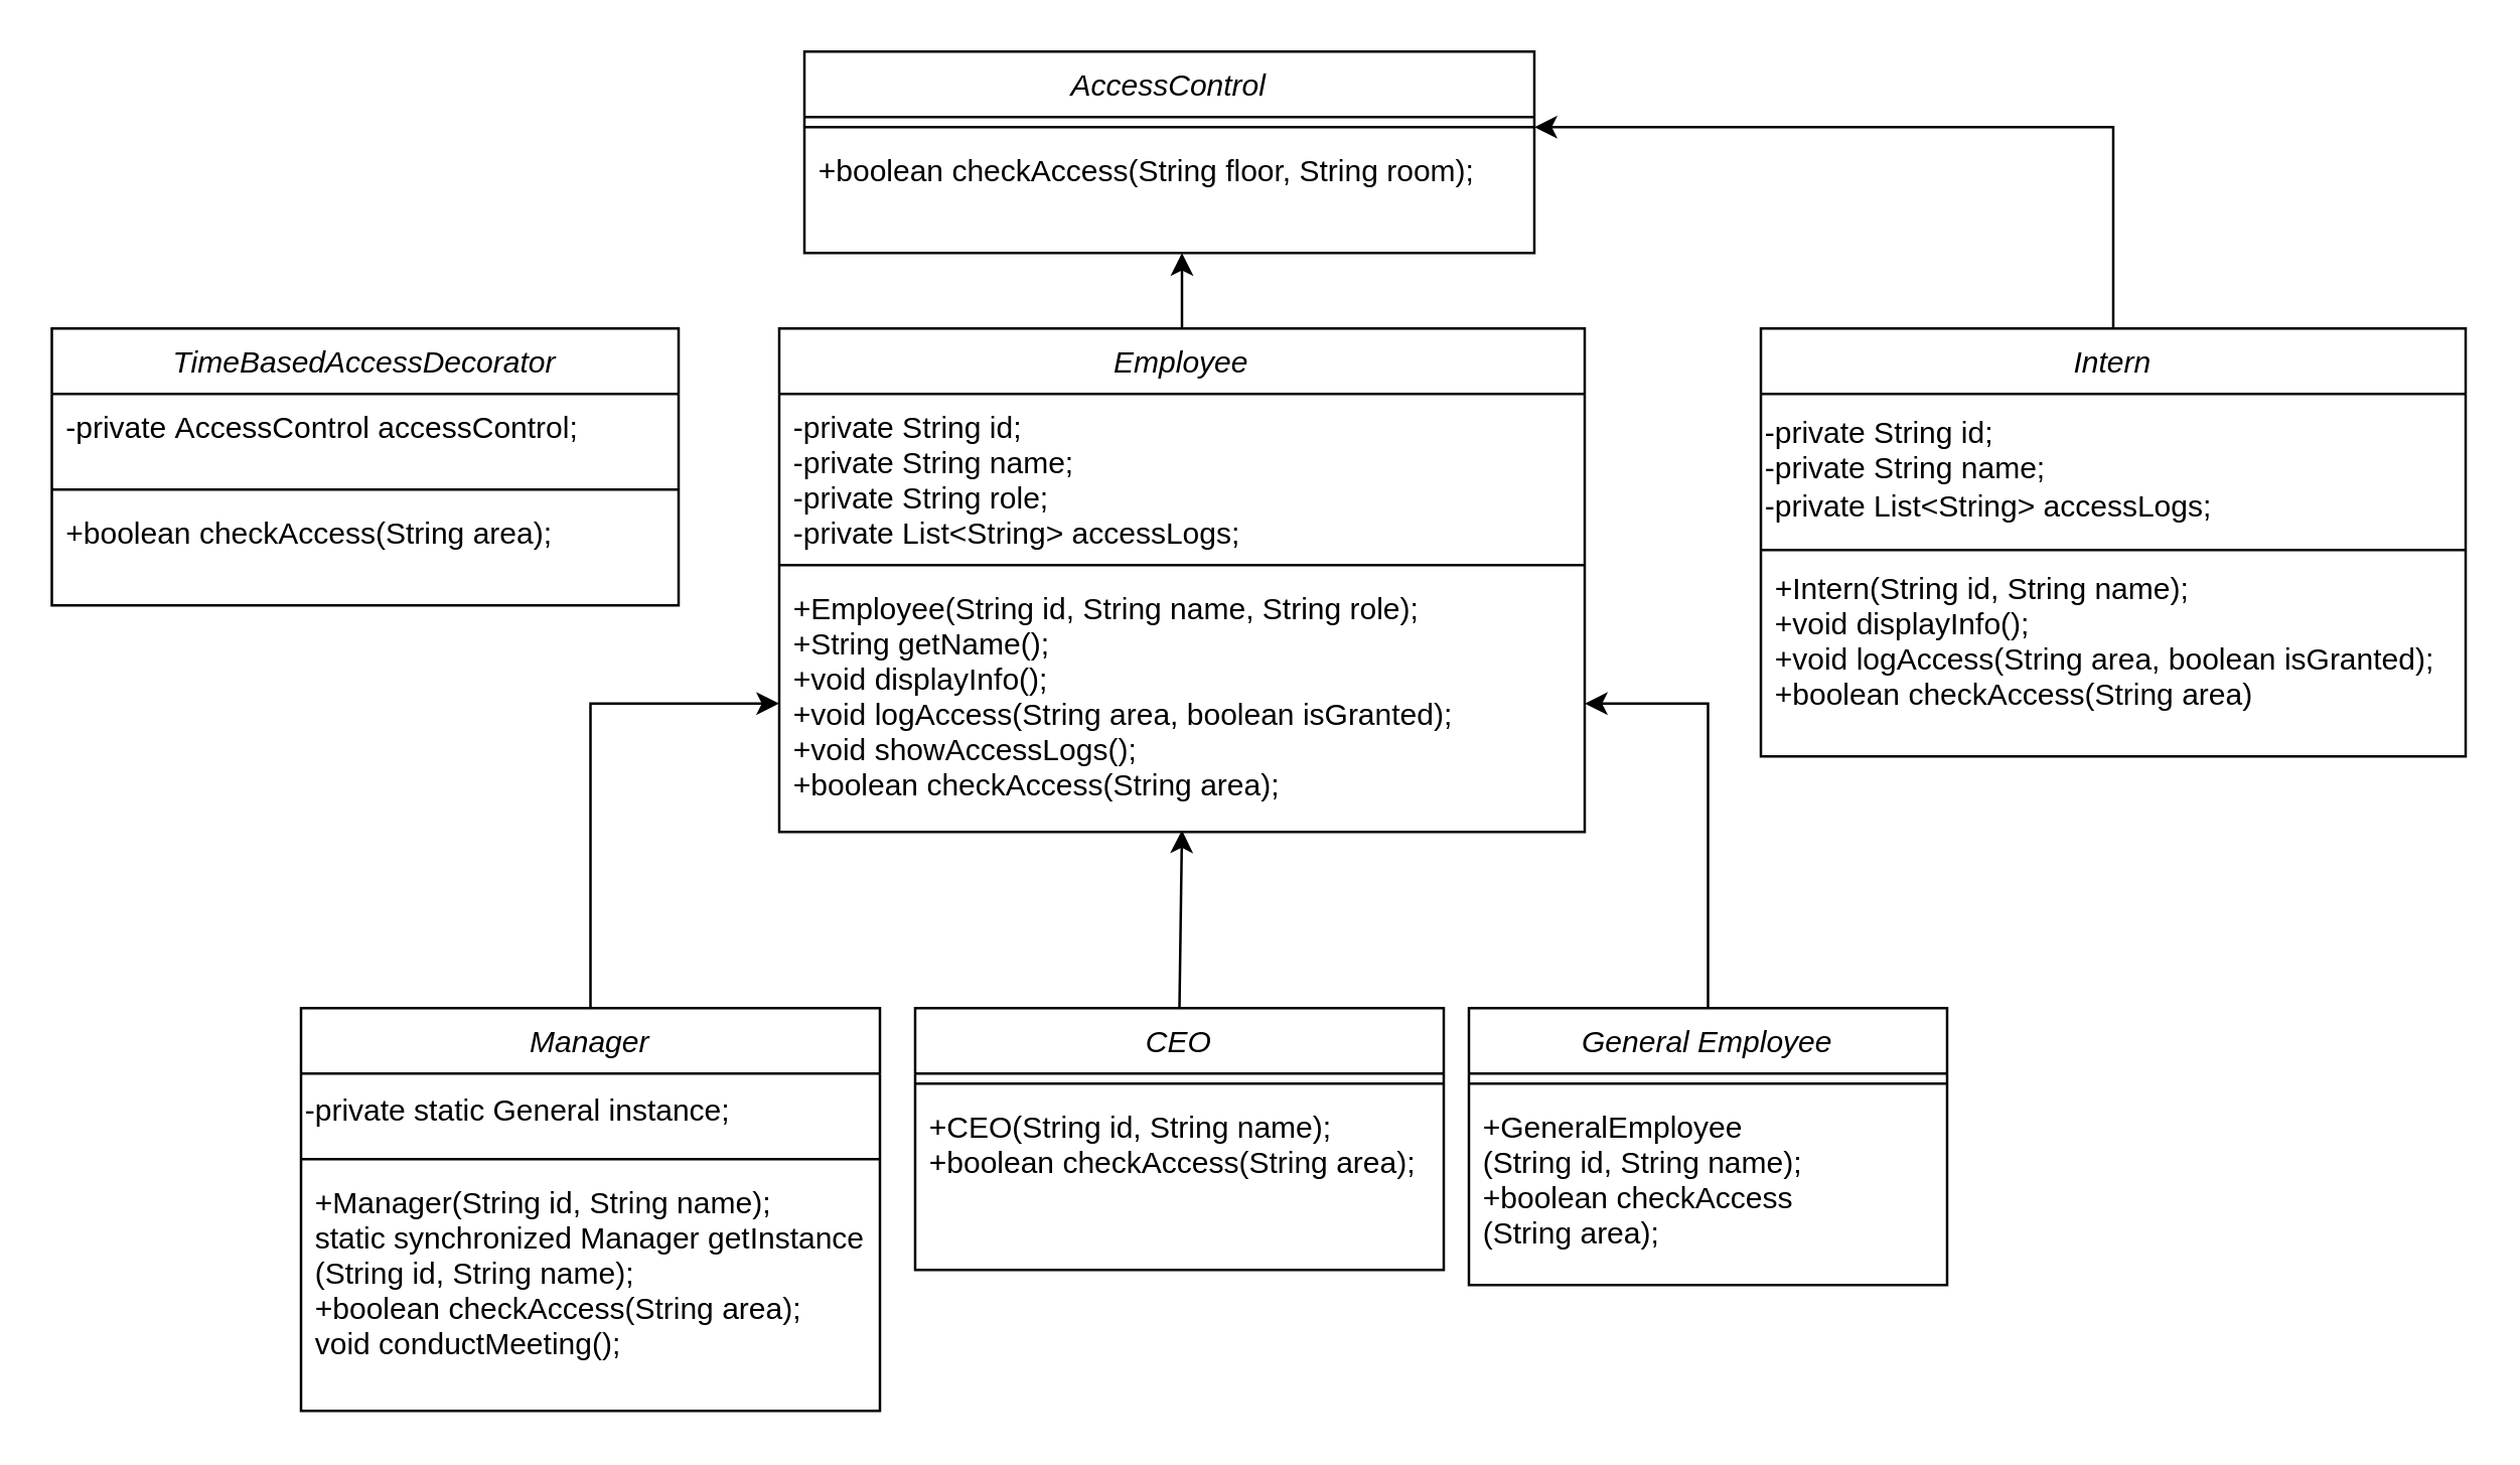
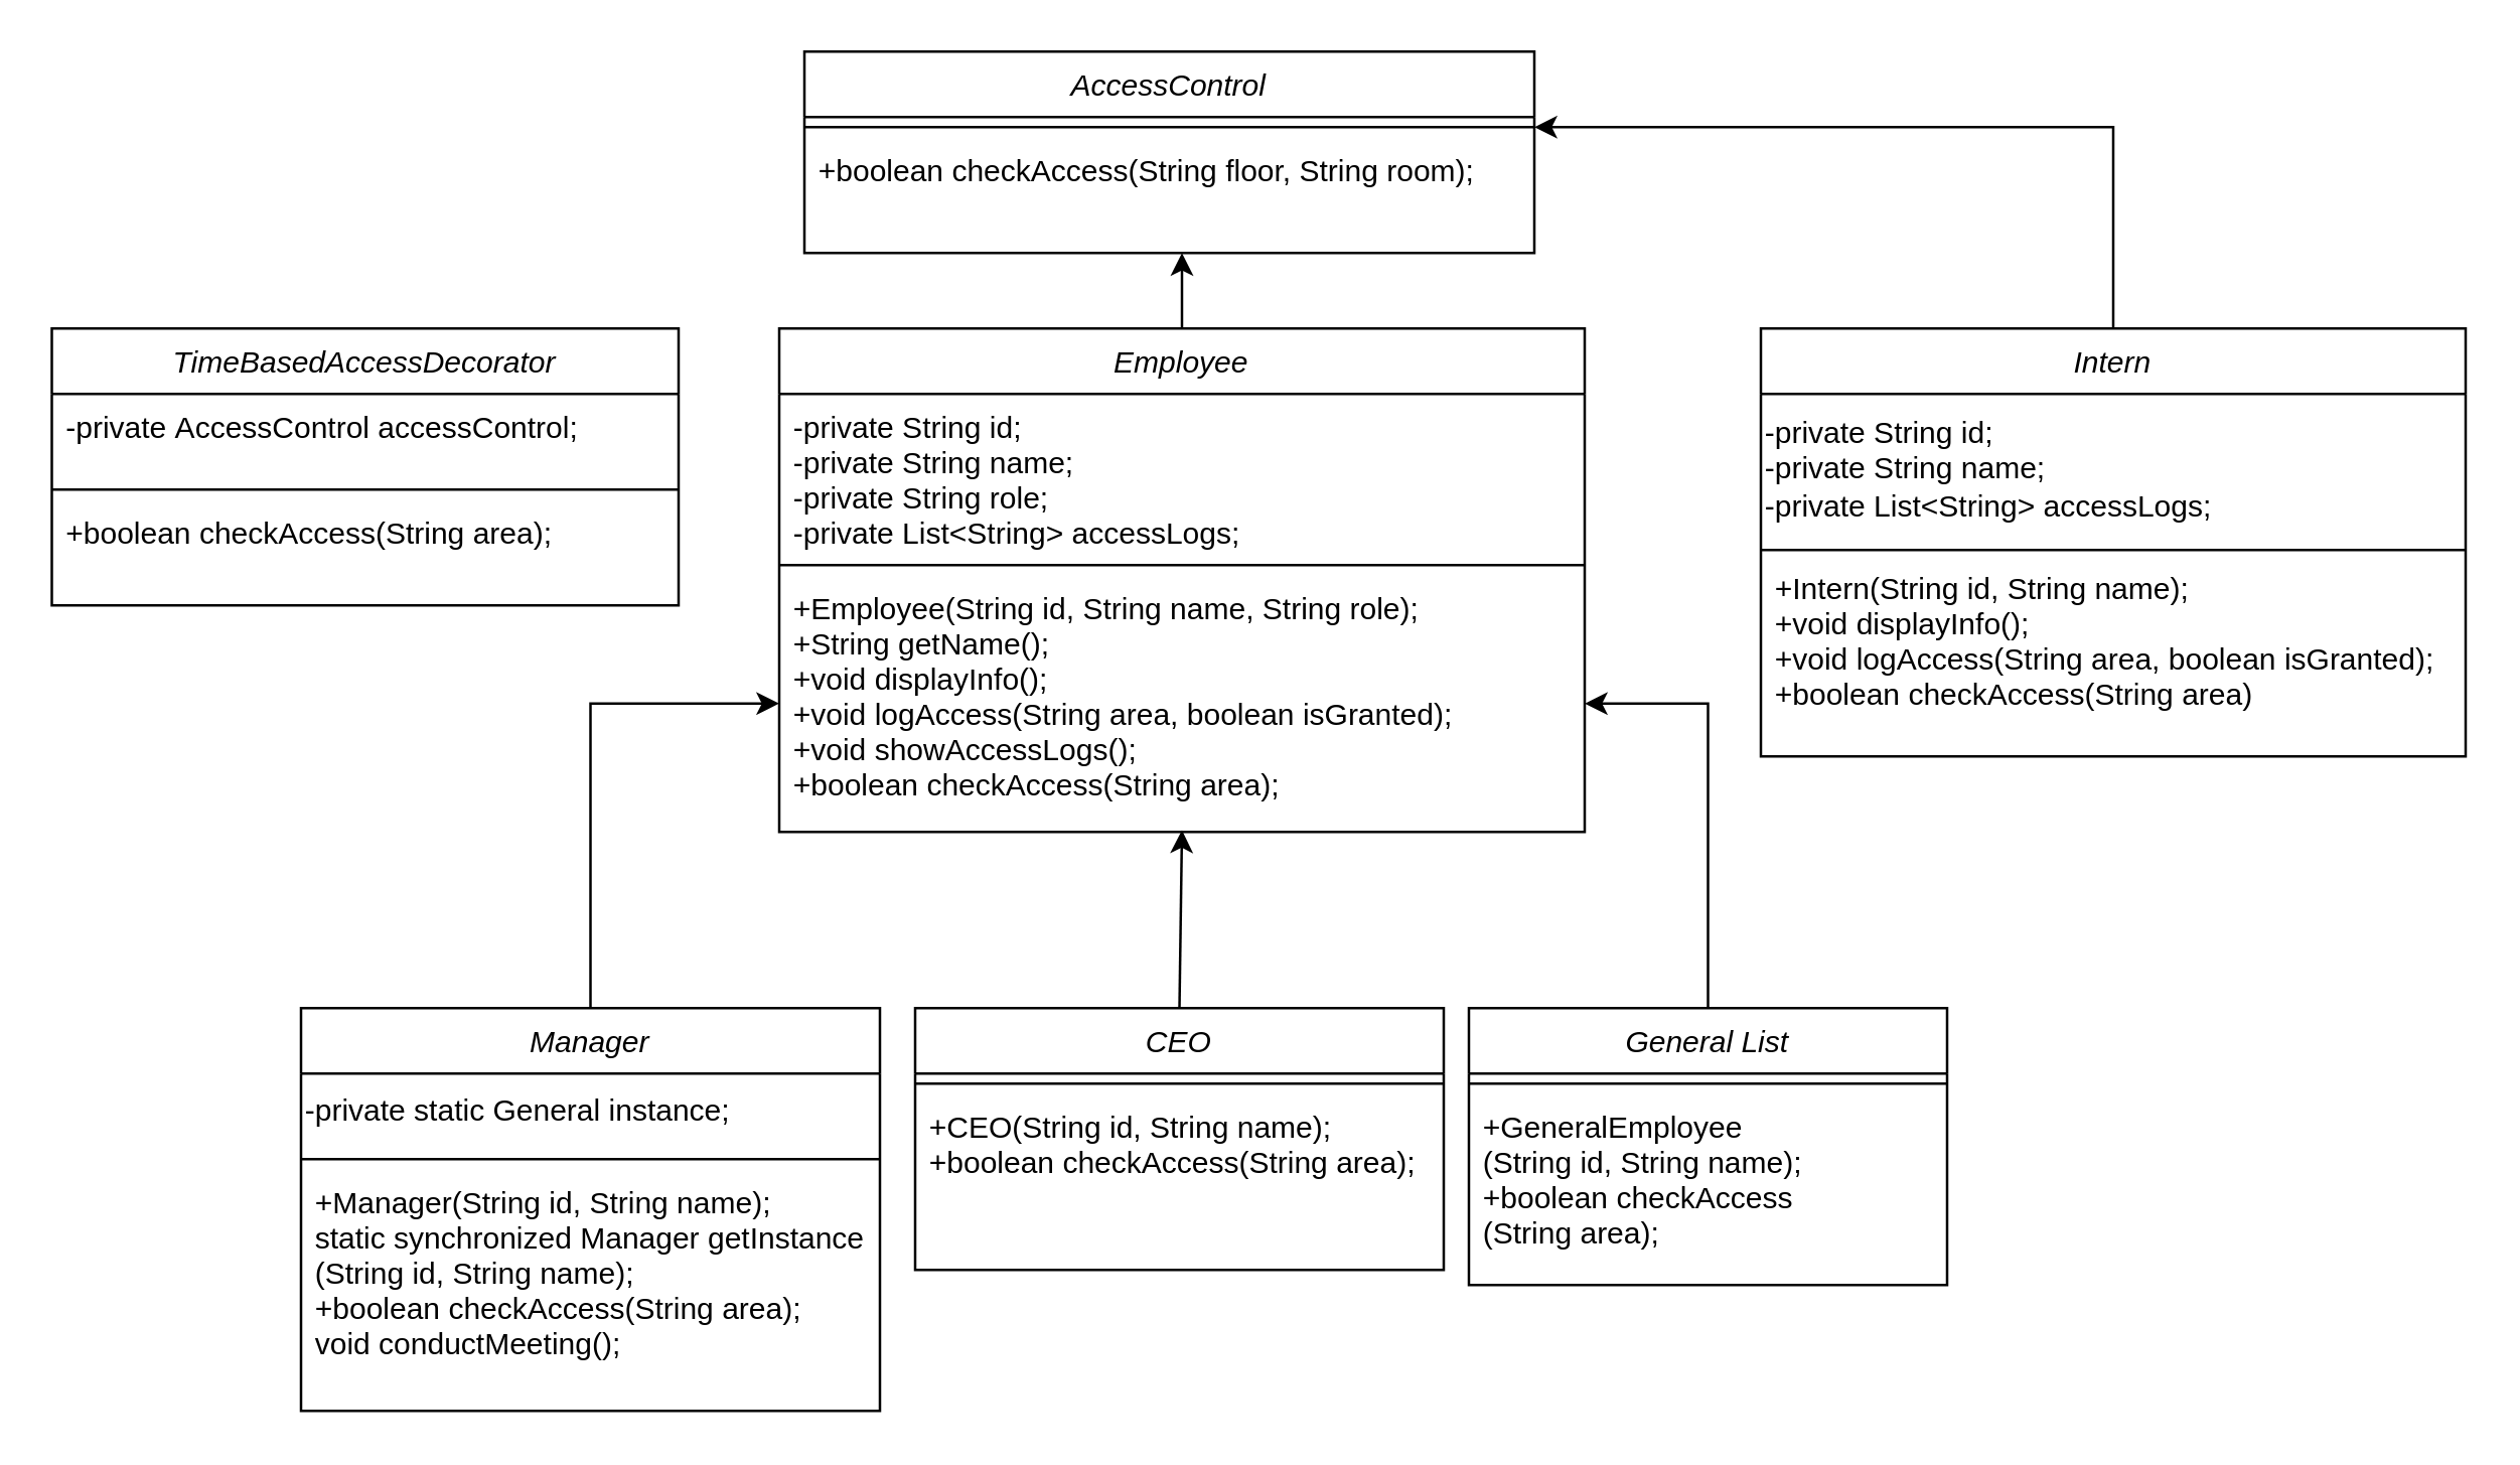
  <mxCell id="0" />
  <mxCell id="1" parent="0" />
  <mxCell id="2" style="edgeStyle=orthogonalEdgeStyle;rounded=0;orthogonalLoop=1;jettySize=auto;html=1;" parent="1" source="3" edge="1"><mxGeometry relative="1" as="geometry"><mxPoint x="469" y="100" as="targetPoint" /></mxGeometry></mxCell>
  <mxCell id="3" value="Employee" style="swimlane;fontStyle=2;align=center;verticalAlign=top;childLayout=stackLayout;horizontal=1;startSize=26;horizontalStack=0;resizeParent=1;resizeLast=0;collapsible=1;marginBottom=0;rounded=0;shadow=0;strokeWidth=1;" parent="1" vertex="1"><mxGeometry x="309" y="130" width="320" height="200" as="geometry"><mxRectangle x="220" y="120" width="160" height="26" as="alternateBounds" /></mxGeometry></mxCell>
  <mxCell id="4" value="-private String id;&#10;-private String name;&#10;-private String role;&#10;-private List&lt;String&gt; accessLogs;" style="text;align=left;verticalAlign=top;spacingLeft=4;spacingRight=4;overflow=hidden;rotatable=0;points=[[0,0.5],[1,0.5]];portConstraint=eastwest;rounded=0;shadow=0;html=0;" parent="3" vertex="1"><mxGeometry y="26" width="320" height="64" as="geometry" /></mxCell>
  <mxCell id="5" value="" style="line;html=1;strokeWidth=1;align=left;verticalAlign=middle;spacingTop=-1;spacingLeft=3;spacingRight=3;rotatable=0;labelPosition=right;points=[];portConstraint=eastwest;" parent="3" vertex="1"><mxGeometry y="90" width="320" height="8" as="geometry" /></mxCell>
  <mxCell id="6" value="+Employee(String id, String name, String role);&#10;+String getName();&#10;+void displayInfo();&#10;+void logAccess(String area, boolean isGranted);&#10;+void showAccessLogs();&#10;+boolean checkAccess(String area);" style="text;align=left;verticalAlign=top;spacingLeft=4;spacingRight=4;overflow=hidden;rotatable=0;points=[[0,0.5],[1,0.5]];portConstraint=eastwest;" parent="3" vertex="1"><mxGeometry y="98" width="320" height="102" as="geometry" /></mxCell>
  <mxCell id="7" style="edgeStyle=orthogonalEdgeStyle;rounded=0;orthogonalLoop=1;jettySize=auto;html=1;entryX=0;entryY=0.5;entryDx=0;entryDy=0;" edge="1" parent="1" source="8" target="6"><mxGeometry relative="1" as="geometry" /></mxCell>
  <mxCell id="8" value="Manager" style="swimlane;fontStyle=2;align=center;verticalAlign=top;childLayout=stackLayout;horizontal=1;startSize=26;horizontalStack=0;resizeParent=1;resizeLast=0;collapsible=1;marginBottom=0;rounded=0;shadow=0;strokeWidth=1;" parent="1" vertex="1"><mxGeometry x="119" y="400" width="230" height="160" as="geometry"><mxRectangle x="220" y="120" width="160" height="26" as="alternateBounds" /></mxGeometry></mxCell>
  <mxCell id="9" value="-private static General instance;" style="text;html=1;align=left;verticalAlign=middle;resizable=0;points=[];autosize=1;strokeColor=none;fillColor=none;" vertex="1" parent="8"><mxGeometry y="26" width="230" height="30" as="geometry" /></mxCell>
  <mxCell id="10" value="" style="line;html=1;strokeWidth=1;align=left;verticalAlign=middle;spacingTop=-1;spacingLeft=3;spacingRight=3;rotatable=0;labelPosition=right;points=[];portConstraint=eastwest;" parent="8" vertex="1"><mxGeometry y="56" width="230" height="8" as="geometry" /></mxCell>
  <mxCell id="11" value="+Manager(String id, String name);&#10;static synchronized Manager getInstance&#10;(String id, String name);&#10;+boolean checkAccess(String area);&#10;void conductMeeting();" style="text;align=left;verticalAlign=top;spacingLeft=4;spacingRight=4;overflow=hidden;rotatable=0;points=[[0,0.5],[1,0.5]];portConstraint=eastwest;" parent="8" vertex="1"><mxGeometry y="64" width="230" height="96" as="geometry" /></mxCell>
  <mxCell id="12" value="CEO" style="swimlane;fontStyle=2;align=center;verticalAlign=top;childLayout=stackLayout;horizontal=1;startSize=26;horizontalStack=0;resizeParent=1;resizeLast=0;collapsible=1;marginBottom=0;rounded=0;shadow=0;strokeWidth=1;" parent="1" vertex="1"><mxGeometry x="363" y="400" width="210" height="104" as="geometry"><mxRectangle x="220" y="120" width="160" height="26" as="alternateBounds" /></mxGeometry></mxCell>
  <mxCell id="13" value="" style="line;html=1;strokeWidth=1;align=left;verticalAlign=middle;spacingTop=-1;spacingLeft=3;spacingRight=3;rotatable=0;labelPosition=right;points=[];portConstraint=eastwest;" parent="12" vertex="1"><mxGeometry y="26" width="210" height="8" as="geometry" /></mxCell>
  <mxCell id="14" value="+CEO(String id, String name);&#10;+boolean checkAccess(String area);" style="text;align=left;verticalAlign=top;spacingLeft=4;spacingRight=4;overflow=hidden;rotatable=0;points=[[0,0.5],[1,0.5]];portConstraint=eastwest;" parent="12" vertex="1"><mxGeometry y="34" width="210" height="60" as="geometry" /></mxCell>
  <mxCell id="15" value="Intern" style="swimlane;fontStyle=2;align=center;verticalAlign=top;childLayout=stackLayout;horizontal=1;startSize=26;horizontalStack=0;resizeParent=1;resizeLast=0;collapsible=1;marginBottom=0;rounded=0;shadow=0;strokeWidth=1;" parent="1" vertex="1"><mxGeometry x="699" y="130" width="280" height="170" as="geometry"><mxRectangle x="220" y="120" width="160" height="26" as="alternateBounds" /></mxGeometry></mxCell>
  <mxCell id="16" value="-private String id;&lt;div&gt;-private String name;&lt;/div&gt;&lt;div&gt;-private List&amp;lt;String&amp;gt; accessLogs;&lt;/div&gt;" style="text;html=1;align=left;verticalAlign=middle;resizable=0;points=[];autosize=1;strokeColor=none;fillColor=none;" vertex="1" parent="15"><mxGeometry y="26" width="280" height="60" as="geometry" /></mxCell>
  <mxCell id="17" value="" style="line;html=1;strokeWidth=1;align=left;verticalAlign=middle;spacingTop=-1;spacingLeft=3;spacingRight=3;rotatable=0;labelPosition=right;points=[];portConstraint=eastwest;" parent="15" vertex="1"><mxGeometry y="86" width="280" height="4" as="geometry" /></mxCell>
  <mxCell id="18" value="+Intern(String id, String name);&#10;+void displayInfo();&#10;+void logAccess(String area, boolean isGranted);&#10;+boolean checkAccess(String area)" style="text;align=left;verticalAlign=top;spacingLeft=4;spacingRight=4;overflow=hidden;rotatable=0;points=[[0,0.5],[1,0.5]];portConstraint=eastwest;" parent="15" vertex="1"><mxGeometry y="90" width="280" height="70" as="geometry" /></mxCell>
  <mxCell id="19" style="edgeStyle=orthogonalEdgeStyle;rounded=0;orthogonalLoop=1;jettySize=auto;html=1;entryX=1;entryY=0.5;entryDx=0;entryDy=0;" edge="1" parent="1" source="20" target="6"><mxGeometry relative="1" as="geometry" /></mxCell>
- <mxCell id="20" value="General Employee" style="swimlane;fontStyle=2;align=center;verticalAlign=top;childLayout=stackLayout;horizontal=1;startSize=26;horizontalStack=0;resizeParent=1;resizeLast=0;collapsible=1;marginBottom=0;rounded=0;shadow=0;strokeWidth=1;" parent="1" vertex="1"><mxGeometry x="583" y="400" width="190" height="110" as="geometry"><mxRectangle x="220" y="120" width="160" height="26" as="alternateBounds" /></mxGeometry></mxCell>
+ <mxCell id="20" value="General List" style="swimlane;fontStyle=2;align=center;verticalAlign=top;childLayout=stackLayout;horizontal=1;startSize=26;horizontalStack=0;resizeParent=1;resizeLast=0;collapsible=1;marginBottom=0;rounded=0;shadow=0;strokeWidth=1;" parent="1" vertex="1"><mxGeometry x="583" y="400" width="190" height="110" as="geometry"><mxRectangle x="220" y="120" width="160" height="26" as="alternateBounds" /></mxGeometry></mxCell>
  <mxCell id="21" value="" style="line;html=1;strokeWidth=1;align=left;verticalAlign=middle;spacingTop=-1;spacingLeft=3;spacingRight=3;rotatable=0;labelPosition=right;points=[];portConstraint=eastwest;" parent="20" vertex="1"><mxGeometry y="26" width="190" height="8" as="geometry" /></mxCell>
  <mxCell id="22" value="+GeneralEmployee&#10;(String id, String name);&#10;+boolean checkAccess&#10;(String area);" style="text;align=left;verticalAlign=top;spacingLeft=4;spacingRight=4;overflow=hidden;rotatable=0;points=[[0,0.5],[1,0.5]];portConstraint=eastwest;" parent="20" vertex="1"><mxGeometry y="34" width="190" height="76" as="geometry" /></mxCell>
  <mxCell id="23" value="AccessControl" style="swimlane;fontStyle=2;align=center;verticalAlign=top;childLayout=stackLayout;horizontal=1;startSize=26;horizontalStack=0;resizeParent=1;resizeLast=0;collapsible=1;marginBottom=0;rounded=0;shadow=0;strokeWidth=1;" parent="1" vertex="1"><mxGeometry x="319" y="20" width="290" height="80" as="geometry"><mxRectangle x="220" y="120" width="160" height="26" as="alternateBounds" /></mxGeometry></mxCell>
  <mxCell id="24" value="" style="line;html=1;strokeWidth=1;align=left;verticalAlign=middle;spacingTop=-1;spacingLeft=3;spacingRight=3;rotatable=0;labelPosition=right;points=[];portConstraint=eastwest;" parent="23" vertex="1"><mxGeometry y="26" width="290" height="8" as="geometry" /></mxCell>
  <mxCell id="25" value="+boolean checkAccess(String floor, String room);" style="text;align=left;verticalAlign=top;spacingLeft=4;spacingRight=4;overflow=hidden;rotatable=0;points=[[0,0.5],[1,0.5]];portConstraint=eastwest;" parent="23" vertex="1"><mxGeometry y="34" width="290" height="40" as="geometry" /></mxCell>
  <mxCell id="26" style="edgeStyle=orthogonalEdgeStyle;rounded=0;orthogonalLoop=1;jettySize=auto;html=1;entryX=1;entryY=0.5;entryDx=0;entryDy=0;entryPerimeter=0;" parent="1" source="15" target="24" edge="1"><mxGeometry relative="1" as="geometry" /></mxCell>
  <mxCell id="27" value="TimeBasedAccessDecorator" style="swimlane;fontStyle=2;align=center;verticalAlign=top;childLayout=stackLayout;horizontal=1;startSize=26;horizontalStack=0;resizeParent=1;resizeLast=0;collapsible=1;marginBottom=0;rounded=0;shadow=0;strokeWidth=1;" vertex="1" parent="1"><mxGeometry x="20" y="130" width="249" height="110" as="geometry"><mxRectangle x="220" y="120" width="160" height="26" as="alternateBounds" /></mxGeometry></mxCell>
  <mxCell id="28" value="-private AccessControl accessControl;" style="text;align=left;verticalAlign=top;spacingLeft=4;spacingRight=4;overflow=hidden;rotatable=0;points=[[0,0.5],[1,0.5]];portConstraint=eastwest;rounded=0;shadow=0;html=0;" vertex="1" parent="27"><mxGeometry y="26" width="249" height="34" as="geometry" /></mxCell>
  <mxCell id="29" value="" style="line;html=1;strokeWidth=1;align=left;verticalAlign=middle;spacingTop=-1;spacingLeft=3;spacingRight=3;rotatable=0;labelPosition=right;points=[];portConstraint=eastwest;" vertex="1" parent="27"><mxGeometry y="60" width="249" height="8" as="geometry" /></mxCell>
  <mxCell id="30" value="+boolean checkAccess(String area);" style="text;align=left;verticalAlign=top;spacingLeft=4;spacingRight=4;overflow=hidden;rotatable=0;points=[[0,0.5],[1,0.5]];portConstraint=eastwest;" vertex="1" parent="27"><mxGeometry y="68" width="249" height="42" as="geometry" /></mxCell>
  <mxCell id="31" value="" style="endArrow=classic;html=1;rounded=0;exitX=0.5;exitY=0;exitDx=0;exitDy=0;entryX=0.5;entryY=0.993;entryDx=0;entryDy=0;entryPerimeter=0;" edge="1" parent="1" source="12" target="6"><mxGeometry width="50" height="50" relative="1" as="geometry"><mxPoint x="509" y="370" as="sourcePoint" /><mxPoint x="559" y="320" as="targetPoint" /></mxGeometry></mxCell>
